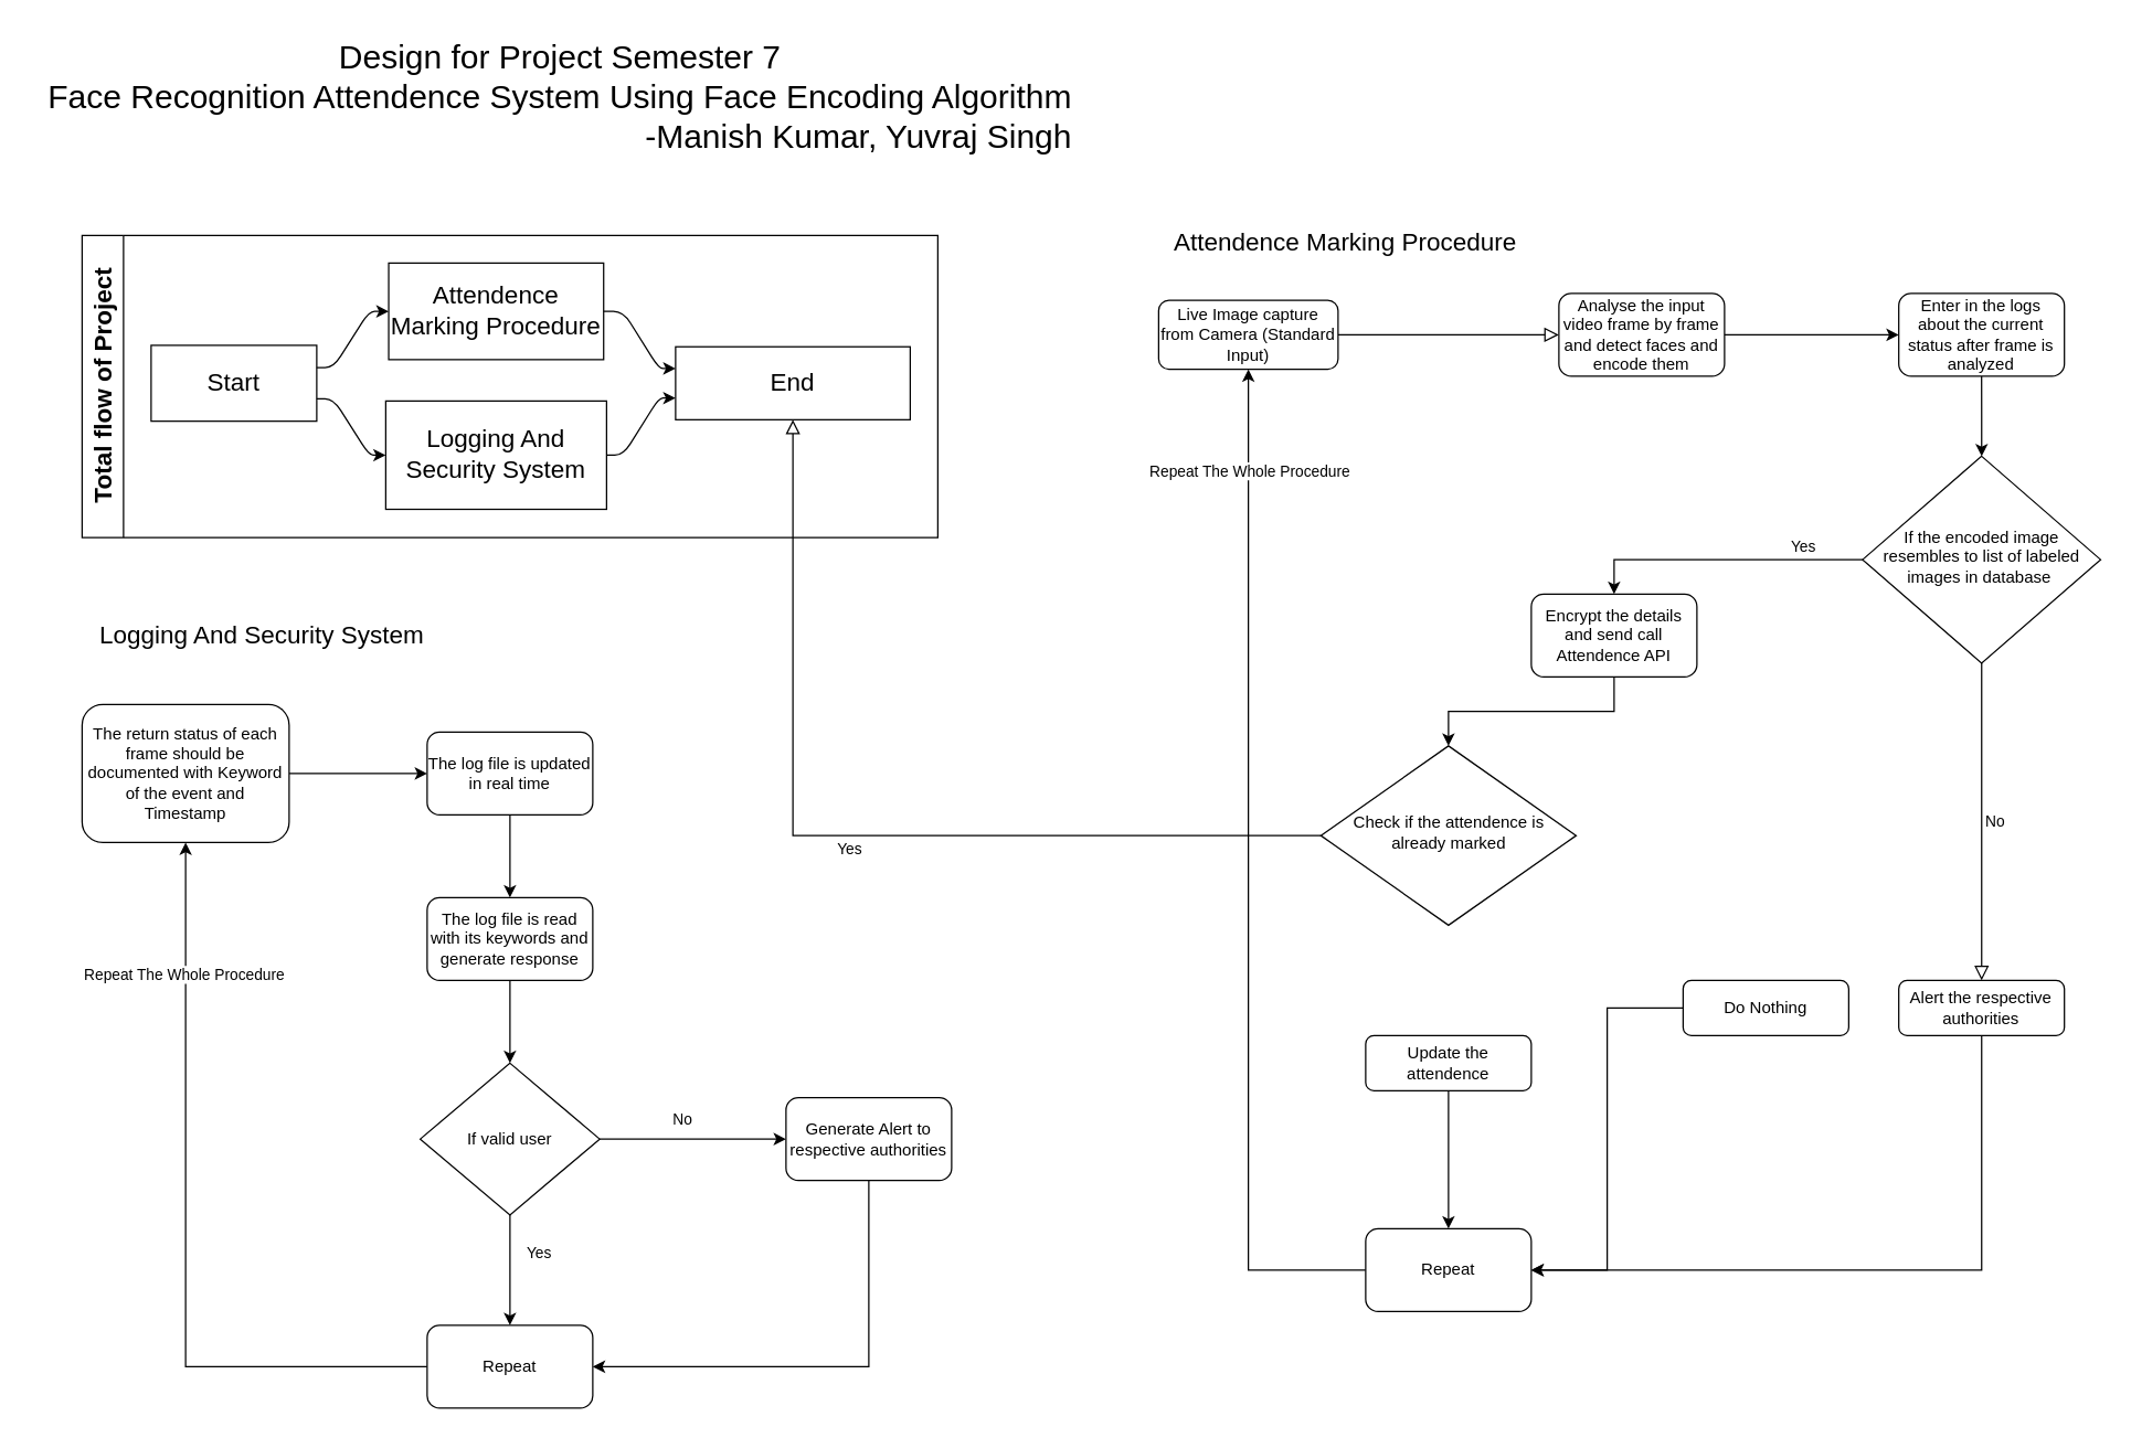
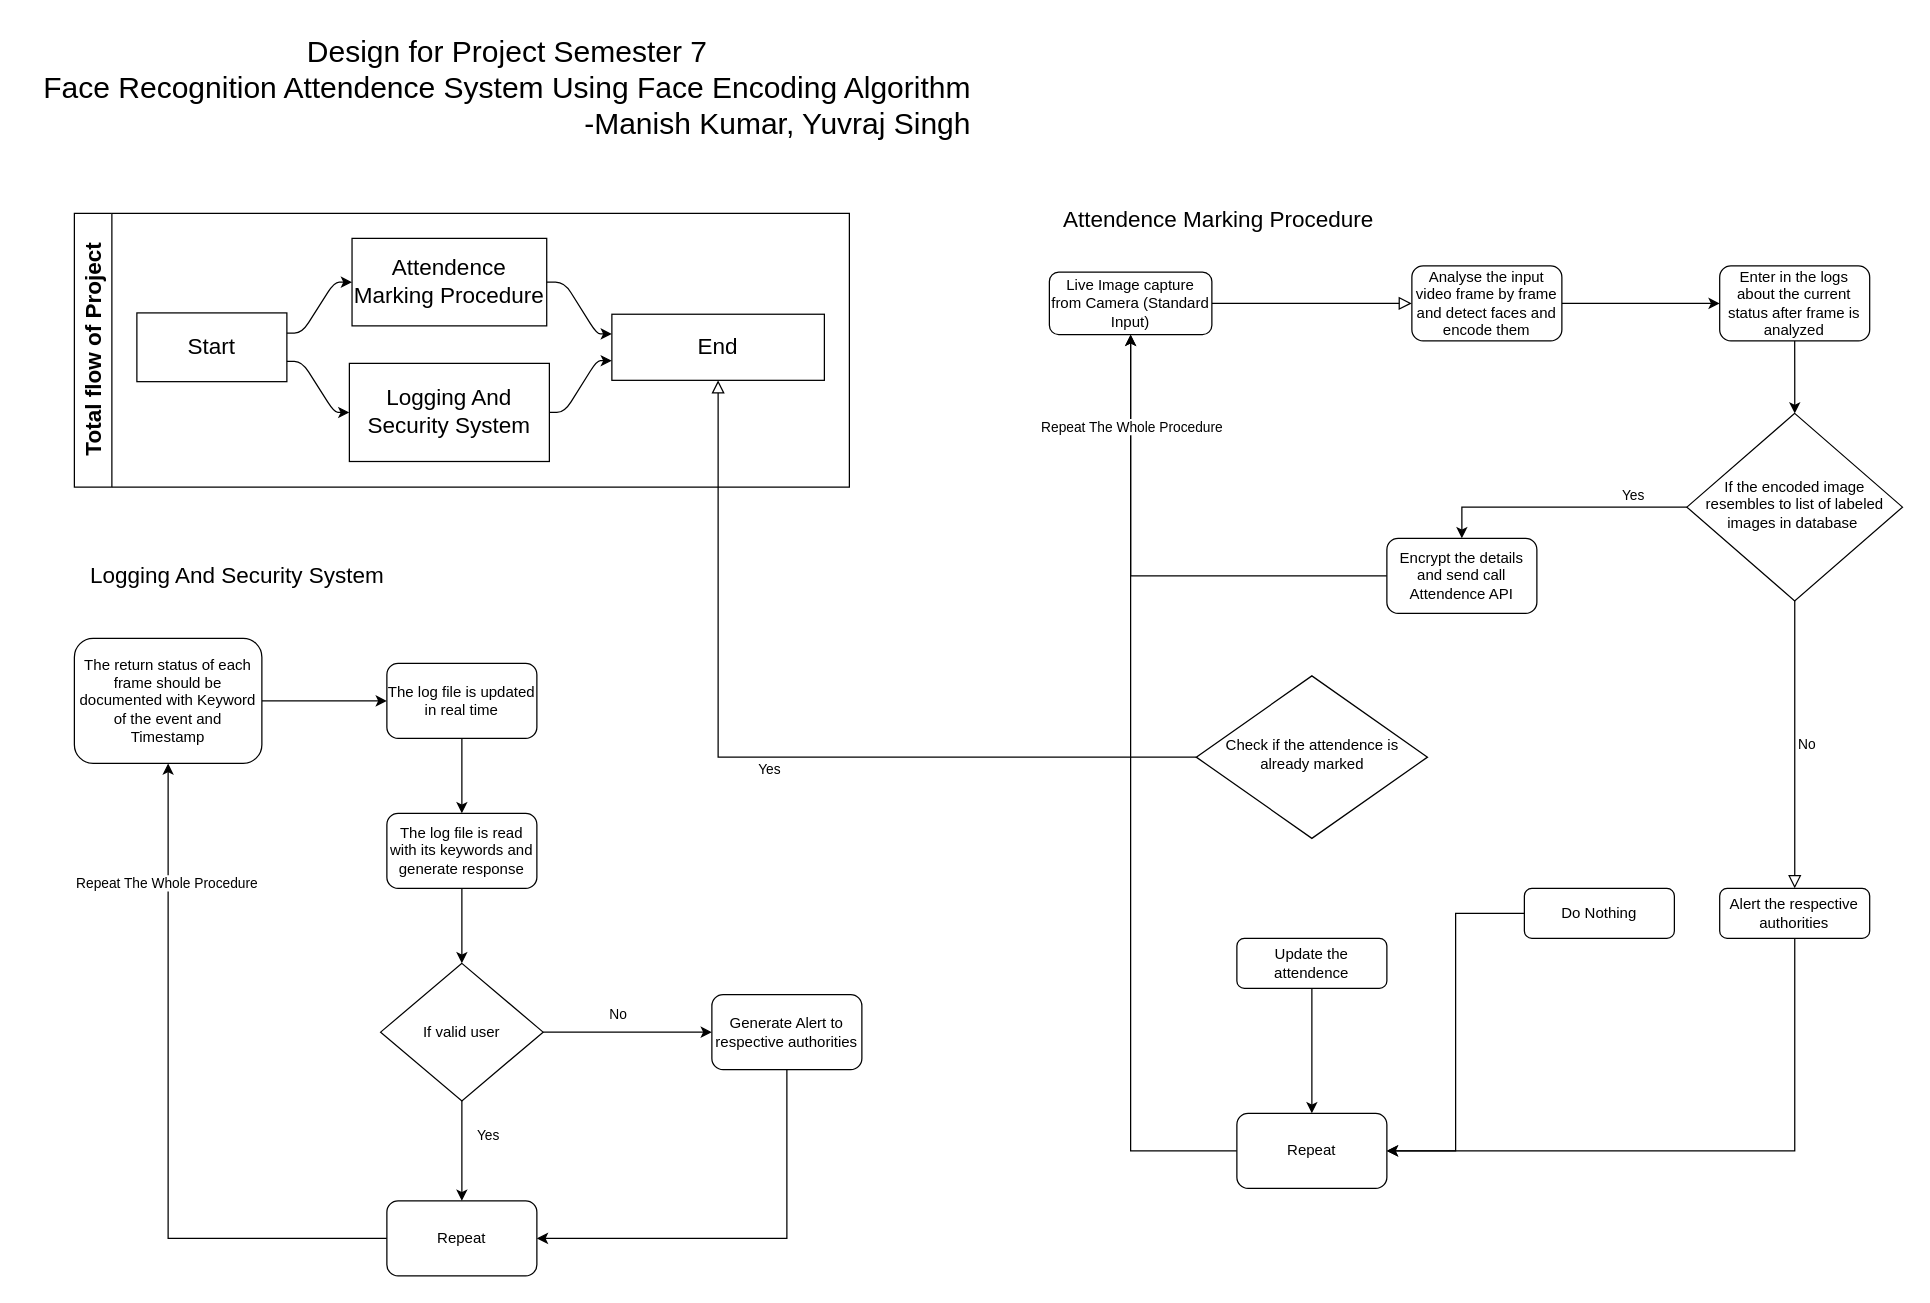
  <mxCell id="0" />
  <mxCell id="1" parent="0" />
  <mxCell id="2" value="" style="rounded=0;html=1;jettySize=auto;orthogonalLoop=1;fontSize=11;endArrow=block;endFill=0;endSize=8;strokeWidth=1;shadow=0;labelBackgroundColor=none;edgeStyle=orthogonalEdgeStyle;entryX=0;entryY=0.5;entryDx=0;entryDy=0;" parent="1" source="3" target="17" edge="1"><mxGeometry relative="1" as="geometry" /></mxCell>
  <mxCell id="3" value="Live Image capture from Camera (Standard Input)" style="rounded=1;whiteSpace=wrap;html=1;fontSize=12;glass=0;strokeWidth=1;shadow=0;" parent="1" vertex="1"><mxGeometry x="839" y="217" width="130" height="50" as="geometry" /></mxCell>
  <mxCell id="4" value="No" style="edgeStyle=orthogonalEdgeStyle;rounded=0;html=1;jettySize=auto;orthogonalLoop=1;fontSize=11;endArrow=block;endFill=0;endSize=8;strokeWidth=1;shadow=0;labelBackgroundColor=none;" parent="1" source="7" target="9" edge="1"><mxGeometry y="10" relative="1" as="geometry"><mxPoint as="offset" /></mxGeometry></mxCell>
  <mxCell id="5" style="edgeStyle=orthogonalEdgeStyle;rounded=0;orthogonalLoop=1;jettySize=auto;html=1;entryX=0.5;entryY=0;entryDx=0;entryDy=0;" parent="1" source="7" target="21" edge="1"><mxGeometry relative="1" as="geometry" /></mxCell>
  <mxCell id="6" value="Yes" style="edgeLabel;html=1;align=center;verticalAlign=middle;resizable=0;points=[];" parent="5" vertex="1" connectable="0"><mxGeometry x="-0.574" y="-3" relative="1" as="geometry"><mxPoint y="-7" as="offset" /></mxGeometry></mxCell>
  <mxCell id="7" value="If the encoded image resembles to list of labeled images in database&amp;nbsp;" style="rhombus;whiteSpace=wrap;html=1;shadow=0;fontFamily=Helvetica;fontSize=12;align=center;strokeWidth=1;spacing=6;spacingTop=-4;" parent="1" vertex="1"><mxGeometry x="1349" y="330" width="172.5" height="150" as="geometry" /></mxCell>
  <mxCell id="8" style="edgeStyle=orthogonalEdgeStyle;rounded=0;orthogonalLoop=1;jettySize=auto;html=1;entryX=1;entryY=0.5;entryDx=0;entryDy=0;" parent="1" source="9" target="36" edge="1"><mxGeometry relative="1" as="geometry"><Array as="points"><mxPoint x="1435" y="920" /></Array></mxGeometry></mxCell>
  <mxCell id="9" value="Alert the respective authorities" style="rounded=1;whiteSpace=wrap;html=1;fontSize=12;glass=0;strokeWidth=1;shadow=0;" parent="1" vertex="1"><mxGeometry x="1375.25" y="710" width="120" height="40" as="geometry" /></mxCell>
  <mxCell id="10" value="Yes" style="edgeStyle=orthogonalEdgeStyle;rounded=0;html=1;jettySize=auto;orthogonalLoop=1;fontSize=11;endArrow=block;endFill=0;endSize=8;strokeWidth=1;shadow=0;labelBackgroundColor=none;" parent="1" source="11" target="29" edge="1"><mxGeometry y="10" relative="1" as="geometry"><mxPoint as="offset" /></mxGeometry></mxCell>
  <mxCell id="11" value="Check if the attendence is already marked" style="rhombus;whiteSpace=wrap;html=1;shadow=0;fontFamily=Helvetica;fontSize=12;align=center;strokeWidth=1;spacing=6;spacingTop=-4;" parent="1" vertex="1"><mxGeometry x="956.5" y="540" width="185" height="130" as="geometry" /></mxCell>
  <mxCell id="12" style="edgeStyle=orthogonalEdgeStyle;rounded=0;orthogonalLoop=1;jettySize=auto;html=1;" parent="1" source="13" target="36" edge="1"><mxGeometry relative="1" as="geometry" /></mxCell>
  <mxCell id="13" value="Update the attendence" style="rounded=1;whiteSpace=wrap;html=1;fontSize=12;glass=0;strokeWidth=1;shadow=0;" parent="1" vertex="1"><mxGeometry x="989" y="750" width="120" height="40" as="geometry" /></mxCell>
  <mxCell id="14" style="edgeStyle=orthogonalEdgeStyle;rounded=0;orthogonalLoop=1;jettySize=auto;html=1;entryX=1;entryY=0.5;entryDx=0;entryDy=0;" parent="1" source="15" target="36" edge="1"><mxGeometry relative="1" as="geometry" /></mxCell>
  <mxCell id="15" value="Do Nothing" style="rounded=1;whiteSpace=wrap;html=1;fontSize=12;glass=0;strokeWidth=1;shadow=0;" parent="1" vertex="1"><mxGeometry x="1219" y="710" width="120" height="40" as="geometry" /></mxCell>
  <mxCell id="16" style="edgeStyle=orthogonalEdgeStyle;rounded=0;orthogonalLoop=1;jettySize=auto;html=1;entryX=0;entryY=0.5;entryDx=0;entryDy=0;" parent="1" source="17" target="19" edge="1"><mxGeometry relative="1" as="geometry" /></mxCell>
  <mxCell id="17" value="Analyse the input video frame by frame and detect faces and encode them" style="rounded=1;whiteSpace=wrap;html=1;" parent="1" vertex="1"><mxGeometry x="1129" y="212" width="120" height="60" as="geometry" /></mxCell>
  <mxCell id="18" style="edgeStyle=orthogonalEdgeStyle;rounded=0;orthogonalLoop=1;jettySize=auto;html=1;exitX=0.5;exitY=1;exitDx=0;exitDy=0;" parent="1" source="19" target="7" edge="1"><mxGeometry relative="1" as="geometry"><mxPoint x="1299" y="382" as="targetPoint" /></mxGeometry></mxCell>
  <mxCell id="19" value="Enter in the logs about the current status after frame is analyzed" style="rounded=1;whiteSpace=wrap;html=1;" parent="1" vertex="1"><mxGeometry x="1375.25" y="212" width="120" height="60" as="geometry" /></mxCell>
- <mxCell id="20" style="edgeStyle=orthogonalEdgeStyle;rounded=0;orthogonalLoop=1;jettySize=auto;html=1;entryX=0.5;entryY=0;entryDx=0;entryDy=0;" parent="1" source="21" target="11" edge="1"><mxGeometry relative="1" as="geometry" /></mxCell>
+ <mxCell id="20" style="edgeStyle=orthogonalEdgeStyle;rounded=0;orthogonalLoop=1;jettySize=auto;html=1;" parent="1" source="21" target="3" edge="1"><mxGeometry relative="1" as="geometry" /></mxCell>
  <mxCell id="21" value="Encrypt the details and send call Attendence API" style="rounded=1;whiteSpace=wrap;html=1;" parent="1" vertex="1"><mxGeometry x="1109" y="430" width="120" height="60" as="geometry" /></mxCell>
  <mxCell id="22" value="&lt;font style=&quot;&quot;&gt;&lt;span style=&quot;font-size: 24px;&quot;&gt;Design for Project Semester 7&lt;/span&gt;&lt;br&gt;&lt;span style=&quot;font-size: 24px;&quot;&gt;Face Recognition Attendence System Using Face Encoding Algorithm&lt;/span&gt;&lt;br&gt;&lt;div style=&quot;text-align: right;&quot;&gt;&lt;span style=&quot;font-size: 24px;&quot;&gt;-Manish Kumar, Yuvraj Singh&lt;/span&gt;&lt;/div&gt;&lt;/font&gt;" style="text;html=1;align=center;verticalAlign=middle;resizable=0;points=[];autosize=1;strokeColor=none;fillColor=none;" parent="1" vertex="1"><mxGeometry x="20" y="20" width="770" height="100" as="geometry" /></mxCell>
  <mxCell id="23" value="&lt;font style=&quot;font-size: 18px;&quot;&gt;Total flow of Project&lt;/font&gt;" style="swimlane;html=1;startSize=30;horizontal=0;childLayout=flowLayout;flowOrientation=west;resizable=0;interRankCellSpacing=50;containerType=tree;fontSize=12;" parent="1" vertex="1"><mxGeometry x="59" y="170" width="620" height="219" as="geometry" /></mxCell>
  <mxCell id="24" value="&lt;font style=&quot;font-size: 18px;&quot;&gt;Start&lt;/font&gt;" style="whiteSpace=wrap;html=1;" parent="23" vertex="1"><mxGeometry x="50" y="79.625" width="120" height="55" as="geometry" /></mxCell>
  <mxCell id="25" value="&lt;font style=&quot;font-size: 18px;&quot;&gt;Attendence Marking Procedure&lt;/font&gt;" style="whiteSpace=wrap;html=1;" parent="23" vertex="1"><mxGeometry x="222.125" y="20" width="155.75" height="70" as="geometry" /></mxCell>
  <mxCell id="26" value="" style="html=1;rounded=1;curved=0;sourcePerimeterSpacing=0;targetPerimeterSpacing=0;startSize=6;endSize=6;noEdgeStyle=1;orthogonal=1;" parent="23" source="24" target="25" edge="1"><mxGeometry relative="1" as="geometry"><Array as="points"><mxPoint x="182" y="95.875" /><mxPoint x="208" y="55" /></Array></mxGeometry></mxCell>
  <mxCell id="27" value="&lt;font style=&quot;font-size: 18px;&quot;&gt;Logging And Security System&lt;/font&gt;" style="whiteSpace=wrap;html=1;" parent="23" vertex="1"><mxGeometry x="220" y="120" width="160" height="78.5" as="geometry" /></mxCell>
  <mxCell id="28" value="" style="html=1;rounded=1;curved=0;sourcePerimeterSpacing=0;targetPerimeterSpacing=0;startSize=6;endSize=6;noEdgeStyle=1;orthogonal=1;" parent="23" source="24" target="27" edge="1"><mxGeometry relative="1" as="geometry"><Array as="points"><mxPoint x="182" y="118.375" /><mxPoint x="208" y="159.25" /></Array></mxGeometry></mxCell>
  <mxCell id="29" value="&lt;font style=&quot;font-size: 18px;&quot;&gt;End&lt;/font&gt;" style="whiteSpace=wrap;html=1;" parent="23" vertex="1"><mxGeometry x="430" y="80.685" width="170" height="52.88" as="geometry" /></mxCell>
  <mxCell id="30" value="" style="html=1;rounded=1;curved=0;sourcePerimeterSpacing=0;targetPerimeterSpacing=0;startSize=6;endSize=6;noEdgeStyle=1;orthogonal=1;" parent="23" source="25" target="29" edge="1"><mxGeometry relative="1" as="geometry"><Array as="points"><mxPoint x="392" y="55" /><mxPoint x="418" y="96.405" /></Array></mxGeometry></mxCell>
  <mxCell id="31" value="" style="html=1;rounded=1;curved=0;sourcePerimeterSpacing=0;targetPerimeterSpacing=0;startSize=6;endSize=6;noEdgeStyle=1;orthogonal=1;" parent="23" source="27" target="29" edge="1"><mxGeometry relative="1" as="geometry"><Array as="points"><mxPoint x="392" y="159.25" /><mxPoint x="418" y="117.845" /></Array></mxGeometry></mxCell>
  <mxCell id="32" value="&lt;font style=&quot;font-size: 18px;&quot;&gt;Attendence Marking Procedure&lt;/font&gt;" style="text;html=1;align=center;verticalAlign=middle;resizable=0;points=[];autosize=1;strokeColor=none;fillColor=none;" parent="1" vertex="1"><mxGeometry x="839" y="155" width="270" height="40" as="geometry" /></mxCell>
  <mxCell id="33" value="&lt;font style=&quot;font-size: 18px;&quot;&gt;Logging And Security System&lt;/font&gt;" style="text;html=1;align=center;verticalAlign=middle;resizable=0;points=[];autosize=1;strokeColor=none;fillColor=none;" parent="1" vertex="1"><mxGeometry x="59" y="440" width="260" height="40" as="geometry" /></mxCell>
  <mxCell id="34" style="edgeStyle=orthogonalEdgeStyle;rounded=0;orthogonalLoop=1;jettySize=auto;html=1;" parent="1" source="36" target="3" edge="1"><mxGeometry relative="1" as="geometry" /></mxCell>
  <mxCell id="35" value="Repeat The Whole Procedure" style="edgeLabel;html=1;align=center;verticalAlign=middle;resizable=0;points=[];" parent="34" vertex="1" connectable="0"><mxGeometry x="0.658" y="1" relative="1" as="geometry"><mxPoint x="1" y="-53" as="offset" /></mxGeometry></mxCell>
  <mxCell id="36" value="Repeat" style="rounded=1;whiteSpace=wrap;html=1;" parent="1" vertex="1"><mxGeometry x="989" y="890" width="120" height="60" as="geometry" /></mxCell>
  <mxCell id="37" style="edgeStyle=orthogonalEdgeStyle;rounded=0;orthogonalLoop=1;jettySize=auto;html=1;entryX=0;entryY=0.5;entryDx=0;entryDy=0;" parent="1" source="38" target="40" edge="1"><mxGeometry relative="1" as="geometry" /></mxCell>
  <mxCell id="38" value="The return status of each frame should be documented with Keyword of the event and Timestamp" style="rounded=1;whiteSpace=wrap;html=1;" parent="1" vertex="1"><mxGeometry x="59" y="510" width="150" height="100" as="geometry" /></mxCell>
  <mxCell id="39" style="edgeStyle=orthogonalEdgeStyle;rounded=0;orthogonalLoop=1;jettySize=auto;html=1;entryX=0.5;entryY=0;entryDx=0;entryDy=0;" parent="1" source="40" target="42" edge="1"><mxGeometry relative="1" as="geometry" /></mxCell>
  <mxCell id="40" value="The log file is updated in real time" style="rounded=1;whiteSpace=wrap;html=1;" parent="1" vertex="1"><mxGeometry x="309" y="530" width="120" height="60" as="geometry" /></mxCell>
  <mxCell id="41" style="edgeStyle=orthogonalEdgeStyle;rounded=0;orthogonalLoop=1;jettySize=auto;html=1;entryX=0.5;entryY=0;entryDx=0;entryDy=0;" parent="1" source="42" target="47" edge="1"><mxGeometry relative="1" as="geometry" /></mxCell>
  <mxCell id="42" value="The log file is read with its keywords and generate response" style="rounded=1;whiteSpace=wrap;html=1;" parent="1" vertex="1"><mxGeometry x="309" y="650" width="120" height="60" as="geometry" /></mxCell>
  <mxCell id="43" style="edgeStyle=orthogonalEdgeStyle;rounded=0;orthogonalLoop=1;jettySize=auto;html=1;entryX=0;entryY=0.5;entryDx=0;entryDy=0;" parent="1" source="47" target="49" edge="1"><mxGeometry relative="1" as="geometry" /></mxCell>
  <mxCell id="44" value="No" style="edgeLabel;html=1;align=center;verticalAlign=middle;resizable=0;points=[];" parent="43" vertex="1" connectable="0"><mxGeometry x="-0.122" relative="1" as="geometry"><mxPoint y="-15" as="offset" /></mxGeometry></mxCell>
  <mxCell id="45" style="edgeStyle=orthogonalEdgeStyle;rounded=0;orthogonalLoop=1;jettySize=auto;html=1;entryX=0.5;entryY=0;entryDx=0;entryDy=0;" parent="1" source="47" target="52" edge="1"><mxGeometry relative="1" as="geometry" /></mxCell>
  <mxCell id="46" value="Yes" style="edgeLabel;html=1;align=center;verticalAlign=middle;resizable=0;points=[];" parent="45" vertex="1" connectable="0"><mxGeometry x="-0.314" y="-1" relative="1" as="geometry"><mxPoint x="21" as="offset" /></mxGeometry></mxCell>
  <mxCell id="47" value="If valid user" style="rhombus;whiteSpace=wrap;html=1;" parent="1" vertex="1"><mxGeometry x="304" y="770" width="130" height="110" as="geometry" /></mxCell>
  <mxCell id="48" style="edgeStyle=orthogonalEdgeStyle;rounded=0;orthogonalLoop=1;jettySize=auto;html=1;entryX=1;entryY=0.5;entryDx=0;entryDy=0;" parent="1" source="49" target="52" edge="1"><mxGeometry relative="1" as="geometry"><Array as="points"><mxPoint x="629" y="990" /></Array></mxGeometry></mxCell>
  <mxCell id="49" value="Generate Alert to respective authorities" style="rounded=1;whiteSpace=wrap;html=1;" parent="1" vertex="1"><mxGeometry x="569" y="795" width="120" height="60" as="geometry" /></mxCell>
  <mxCell id="50" style="edgeStyle=orthogonalEdgeStyle;rounded=0;orthogonalLoop=1;jettySize=auto;html=1;entryX=0.5;entryY=1;entryDx=0;entryDy=0;" parent="1" source="52" target="38" edge="1"><mxGeometry relative="1" as="geometry" /></mxCell>
  <mxCell id="51" value="Repeat The Whole Procedure" style="edgeLabel;html=1;align=center;verticalAlign=middle;resizable=0;points=[];" parent="50" vertex="1" connectable="0"><mxGeometry x="0.659" y="2" relative="1" as="geometry"><mxPoint as="offset" /></mxGeometry></mxCell>
  <mxCell id="52" value="Repeat" style="rounded=1;whiteSpace=wrap;html=1;" parent="1" vertex="1"><mxGeometry x="309" y="960" width="120" height="60" as="geometry" /></mxCell>
